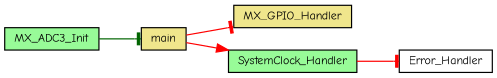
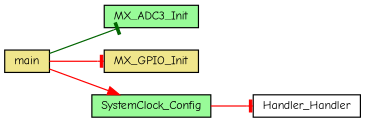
  digraph {
    fontname="Comic Neue"
    rankdir=LR
    node [color=black fillcolor=khaki fontname="Comic Neue" fontsize=10 shape=record style=filled]
    edge [arrowhead=tee color=red fontname="Comic Neue" fontsize=10 labelfontname=Helvetica labelfontsize=10 style=solid]
    n1 [fontcolor=black height=0.2 label=main width=0.4]
    n2 [fillcolor=palegreen height=0.2 label=MX_ADC3_Init width=0.4]
-   n3 [height=0.2 label=MX_GPIO_Handler width=0.4]
-   n4 [fillcolor=palegreen height=0.2 label=SystemClock_Handler width=0.4]
-   n5 [fillcolor=white height=0.2 label=Error_Handler width=0.4]
-   n2 -> n1 [color=darkgreen]
+   n3 [height=0.2 label=MX_GPIO_Init width=0.4]
+   n4 [fillcolor=palegreen height=0.2 label=SystemClock_Config width=0.4]
+   n5 [fillcolor=white height=0.2 label=Handler_Handler width=0.4]
+   n1 -> n2 [color=darkgreen]
    n1 -> n3
    n1 -> n4 [arrowhead=normal]
    n4 -> n5
  }
